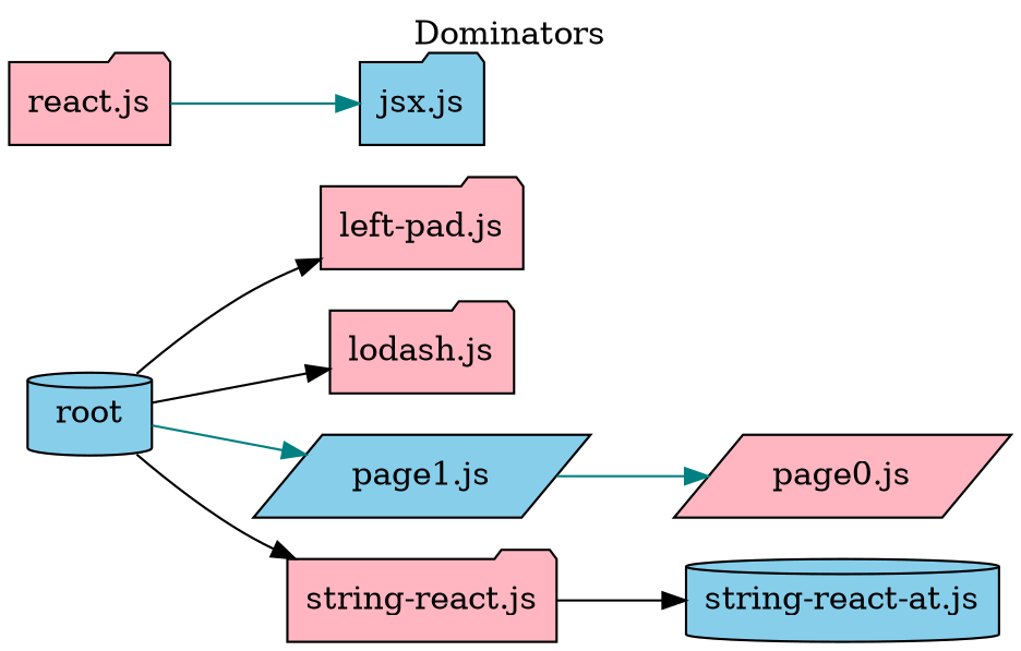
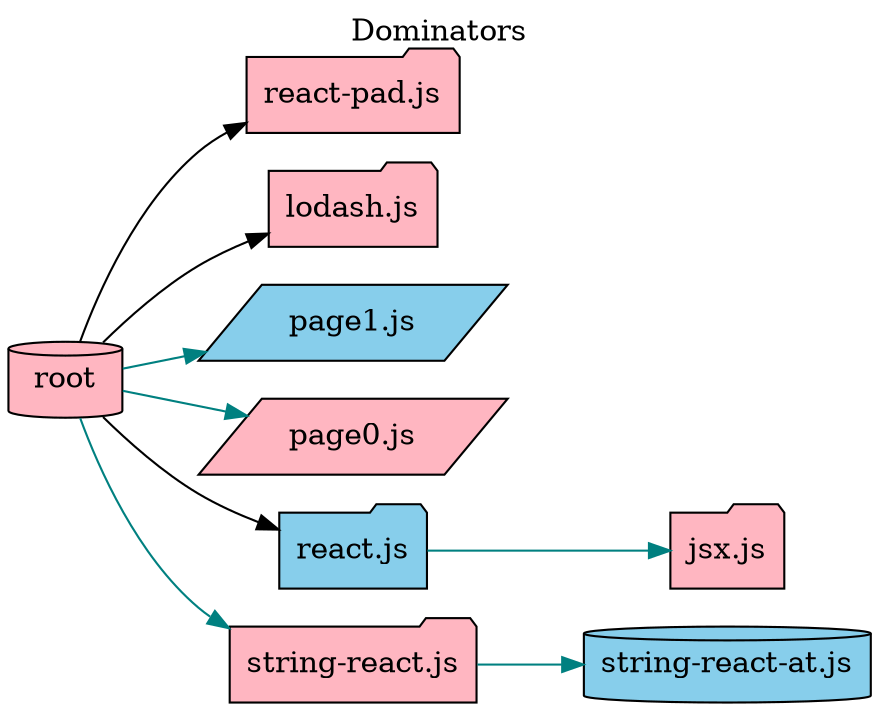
  digraph {
    label=Dominators
    labelloc=t
    rankdir=LR
    node [fillcolor=lightpink shape=folder style=filled]
    edge [color=black]
-   root [fillcolor=skyblue shape=cylinder]
-   "left-pad.js"
+   root [shape=cylinder]
+   "left-pad.js" [label="react-pad.js"]
    "lodash.js"
    "page1.js" [fillcolor=skyblue shape=parallelogram]
    n5 [label="page0.js" shape=parallelogram]
-   "react.js"
+   "react.js" [fillcolor=skyblue]
    n7 [label="string-react.js"]
-   "jsx.js" [fillcolor=skyblue]
+   "jsx.js"
    n9 [fillcolor=skyblue label="string-react-at.js" shape=cylinder]
    root -> "left-pad.js"
    root -> "lodash.js"
    root -> "page1.js" [color=teal]
-   "page1.js" -> n5 [color=teal]
-   root -> n7
+   root -> n5 [color=teal]
+   root -> "react.js"
+   root -> n7 [color=teal]
    "react.js" -> "jsx.js" [color=teal]
-   n7 -> n9
+   n7 -> n9 [color=teal]
  }
